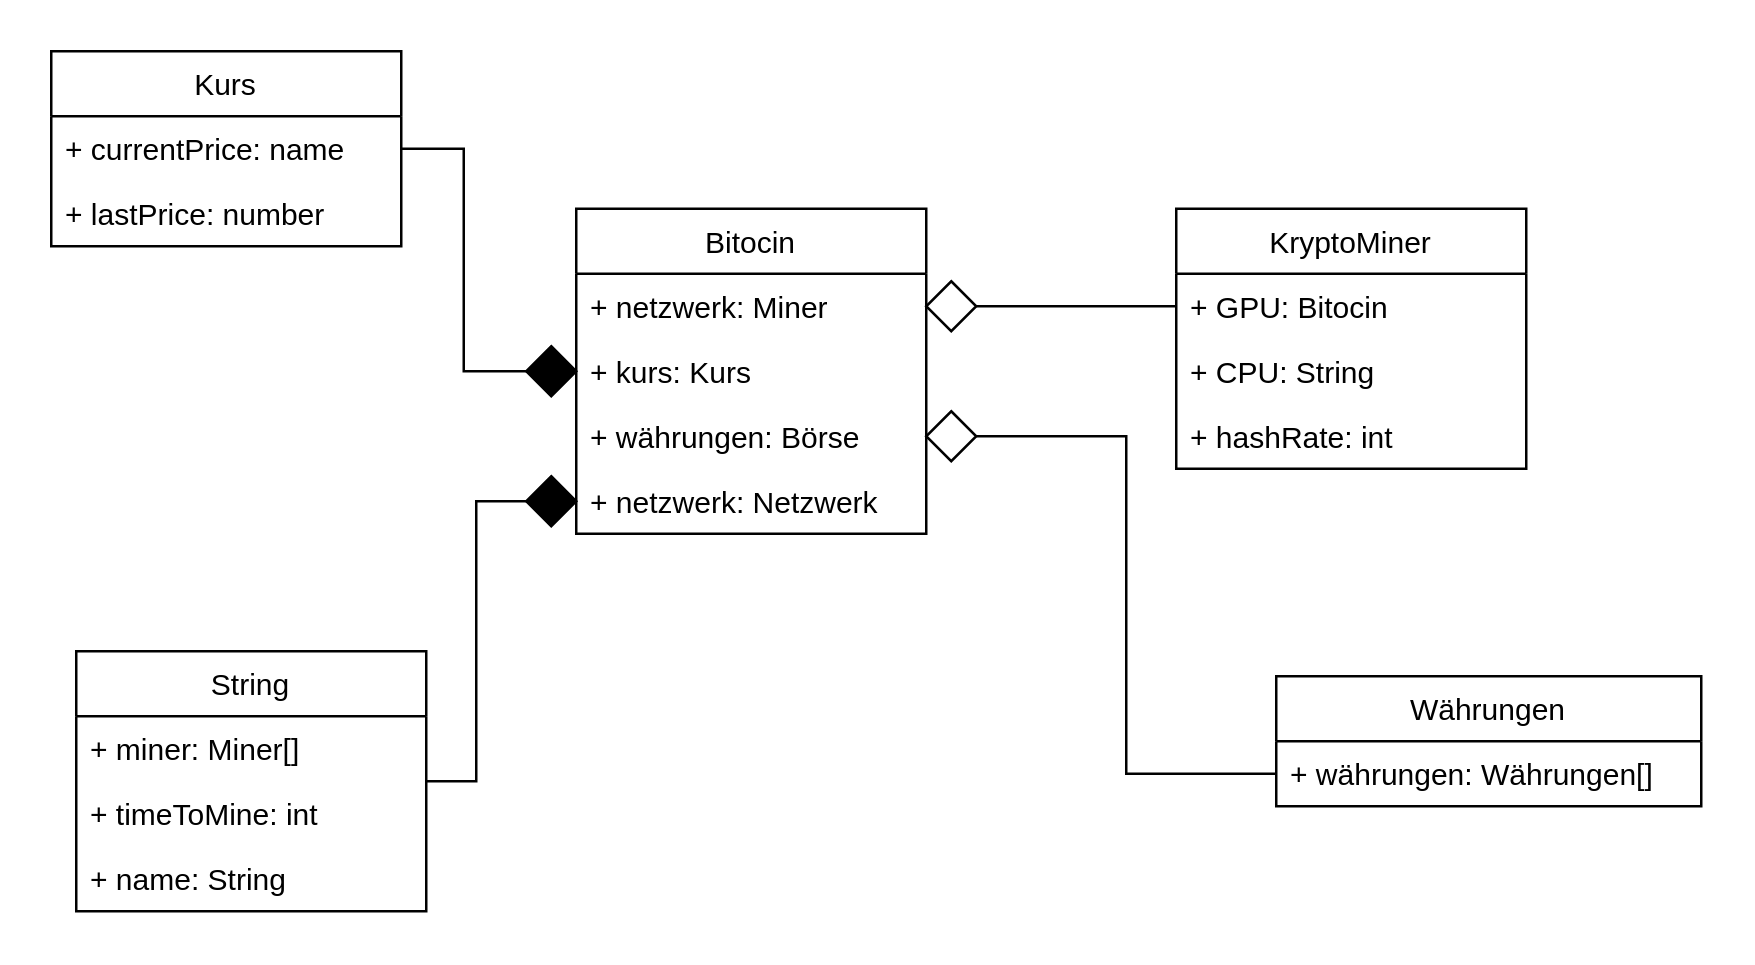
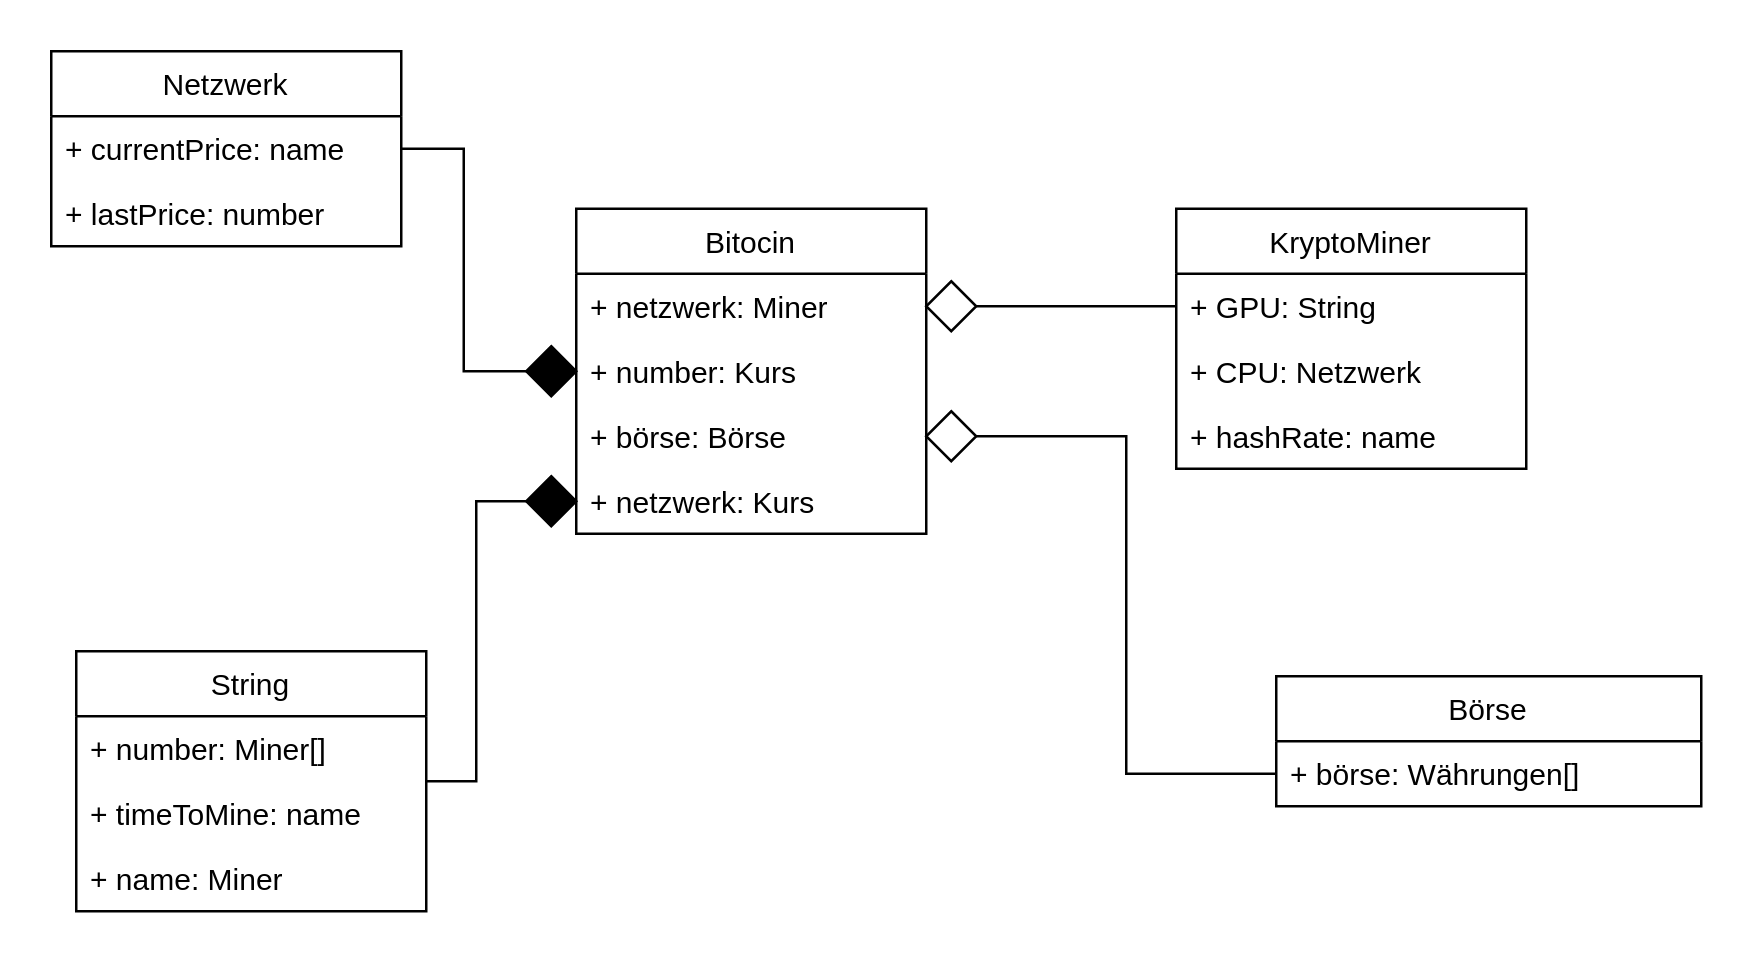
  <mxCell id="0" />
  <mxCell id="1" parent="0" />
  <mxCell id="2" value="KryptoMiner" style="swimlane;fontStyle=0;childLayout=stackLayout;horizontal=1;startSize=26;fillColor=none;horizontalStack=0;resizeParent=1;resizeParentMax=0;resizeLast=0;collapsible=1;marginBottom=0;" vertex="1" parent="1"><mxGeometry x="470" y="83" width="140" height="104" as="geometry" /></mxCell>
- <mxCell id="3" value="+ GPU: Bitocin" style="text;strokeColor=none;fillColor=none;align=left;verticalAlign=top;spacingLeft=4;spacingRight=4;overflow=hidden;rotatable=0;points=[[0,0.5],[1,0.5]];portConstraint=eastwest;" vertex="1" parent="2"><mxGeometry y="26" width="140" height="26" as="geometry" /></mxCell>
- <mxCell id="4" value="+ CPU: String" style="text;strokeColor=none;fillColor=none;align=left;verticalAlign=top;spacingLeft=4;spacingRight=4;overflow=hidden;rotatable=0;points=[[0,0.5],[1,0.5]];portConstraint=eastwest;" vertex="1" parent="2"><mxGeometry y="52" width="140" height="26" as="geometry" /></mxCell>
- <mxCell id="5" value="+ hashRate: int" style="text;strokeColor=none;fillColor=none;align=left;verticalAlign=top;spacingLeft=4;spacingRight=4;overflow=hidden;rotatable=0;points=[[0,0.5],[1,0.5]];portConstraint=eastwest;" vertex="1" parent="2"><mxGeometry y="78" width="140" height="26" as="geometry" /></mxCell>
+ <mxCell id="3" value="+ GPU: String" style="text;strokeColor=none;fillColor=none;align=left;verticalAlign=top;spacingLeft=4;spacingRight=4;overflow=hidden;rotatable=0;points=[[0,0.5],[1,0.5]];portConstraint=eastwest;" vertex="1" parent="2"><mxGeometry y="26" width="140" height="26" as="geometry" /></mxCell>
+ <mxCell id="4" value="+ CPU: Netzwerk" style="text;strokeColor=none;fillColor=none;align=left;verticalAlign=top;spacingLeft=4;spacingRight=4;overflow=hidden;rotatable=0;points=[[0,0.5],[1,0.5]];portConstraint=eastwest;" vertex="1" parent="2"><mxGeometry y="52" width="140" height="26" as="geometry" /></mxCell>
+ <mxCell id="5" value="+ hashRate: name" style="text;strokeColor=none;fillColor=none;align=left;verticalAlign=top;spacingLeft=4;spacingRight=4;overflow=hidden;rotatable=0;points=[[0,0.5],[1,0.5]];portConstraint=eastwest;" vertex="1" parent="2"><mxGeometry y="78" width="140" height="26" as="geometry" /></mxCell>
  <mxCell id="6" value="Bitocin" style="swimlane;fontStyle=0;childLayout=stackLayout;horizontal=1;startSize=26;fillColor=none;horizontalStack=0;resizeParent=1;resizeParentMax=0;resizeLast=0;collapsible=1;marginBottom=0;" vertex="1" parent="1"><mxGeometry x="230" y="83" width="140" height="130" as="geometry" /></mxCell>
  <mxCell id="7" value="+ netzwerk: Miner" style="text;strokeColor=none;fillColor=none;align=left;verticalAlign=top;spacingLeft=4;spacingRight=4;overflow=hidden;rotatable=0;points=[[0,0.5],[1,0.5]];portConstraint=eastwest;" vertex="1" parent="6"><mxGeometry y="26" width="140" height="26" as="geometry" /></mxCell>
- <mxCell id="8" value="+ kurs: Kurs" style="text;strokeColor=none;fillColor=none;align=left;verticalAlign=top;spacingLeft=4;spacingRight=4;overflow=hidden;rotatable=0;points=[[0,0.5],[1,0.5]];portConstraint=eastwest;" vertex="1" parent="6"><mxGeometry y="52" width="140" height="26" as="geometry" /></mxCell>
- <mxCell id="9" value="+ währungen: Börse" style="text;strokeColor=none;fillColor=none;align=left;verticalAlign=top;spacingLeft=4;spacingRight=4;overflow=hidden;rotatable=0;points=[[0,0.5],[1,0.5]];portConstraint=eastwest;" vertex="1" parent="6"><mxGeometry y="78" width="140" height="26" as="geometry" /></mxCell>
- <mxCell id="10" value="+ netzwerk: Netzwerk" style="text;strokeColor=none;fillColor=none;align=left;verticalAlign=top;spacingLeft=4;spacingRight=4;overflow=hidden;rotatable=0;points=[[0,0.5],[1,0.5]];portConstraint=eastwest;" vertex="1" parent="6"><mxGeometry y="104" width="140" height="26" as="geometry" /></mxCell>
+ <mxCell id="8" value="+ number: Kurs" style="text;strokeColor=none;fillColor=none;align=left;verticalAlign=top;spacingLeft=4;spacingRight=4;overflow=hidden;rotatable=0;points=[[0,0.5],[1,0.5]];portConstraint=eastwest;" vertex="1" parent="6"><mxGeometry y="52" width="140" height="26" as="geometry" /></mxCell>
+ <mxCell id="9" value="+ börse: Börse" style="text;strokeColor=none;fillColor=none;align=left;verticalAlign=top;spacingLeft=4;spacingRight=4;overflow=hidden;rotatable=0;points=[[0,0.5],[1,0.5]];portConstraint=eastwest;" vertex="1" parent="6"><mxGeometry y="78" width="140" height="26" as="geometry" /></mxCell>
+ <mxCell id="10" value="+ netzwerk: Kurs" style="text;strokeColor=none;fillColor=none;align=left;verticalAlign=top;spacingLeft=4;spacingRight=4;overflow=hidden;rotatable=0;points=[[0,0.5],[1,0.5]];portConstraint=eastwest;" vertex="1" parent="6"><mxGeometry y="104" width="140" height="26" as="geometry" /></mxCell>
  <mxCell id="11" value="" style="edgeStyle=orthogonalEdgeStyle;rounded=0;orthogonalLoop=1;jettySize=auto;html=1;entryX=1;entryY=0.5;entryDx=0;entryDy=0;startArrow=none;" edge="1" parent="1" source="12" target="7"><mxGeometry relative="1" as="geometry"><Array as="points"><mxPoint x="380" y="120" /><mxPoint x="390" y="120" /><mxPoint x="390" y="122" /></Array></mxGeometry></mxCell>
  <mxCell id="12" value="" style="rhombus;whiteSpace=wrap;html=1;" vertex="1" parent="1"><mxGeometry x="370" y="112" width="20" height="20" as="geometry" /></mxCell>
  <mxCell id="13" value="" style="edgeStyle=orthogonalEdgeStyle;rounded=0;orthogonalLoop=1;jettySize=auto;html=1;entryX=1;entryY=0.5;entryDx=0;entryDy=0;endArrow=none;" edge="1" parent="1" source="3" target="12"><mxGeometry relative="1" as="geometry"><mxPoint x="470" y="122" as="sourcePoint" /><mxPoint x="370" y="122" as="targetPoint" /></mxGeometry></mxCell>
  <mxCell id="14" style="edgeStyle=orthogonalEdgeStyle;rounded=0;orthogonalLoop=1;jettySize=auto;html=1;entryX=0;entryY=0.5;entryDx=0;entryDy=0;startArrow=none;" edge="1" parent="1" source="18" target="8"><mxGeometry relative="1" as="geometry"><Array as="points"><mxPoint x="220" y="140" /><mxPoint x="220" y="140" /></Array></mxGeometry></mxCell>
- <mxCell id="15" value="Kurs" style="swimlane;fontStyle=0;childLayout=stackLayout;horizontal=1;startSize=26;fillColor=none;horizontalStack=0;resizeParent=1;resizeParentMax=0;resizeLast=0;collapsible=1;marginBottom=0;" vertex="1" parent="1"><mxGeometry x="20" y="20" width="140" height="78" as="geometry" /></mxCell>
+ <mxCell id="15" value="Netzwerk" style="swimlane;fontStyle=0;childLayout=stackLayout;horizontal=1;startSize=26;fillColor=none;horizontalStack=0;resizeParent=1;resizeParentMax=0;resizeLast=0;collapsible=1;marginBottom=0;" vertex="1" parent="1"><mxGeometry x="20" y="20" width="140" height="78" as="geometry" /></mxCell>
  <mxCell id="16" value="+ currentPrice: name" style="text;strokeColor=none;fillColor=none;align=left;verticalAlign=top;spacingLeft=4;spacingRight=4;overflow=hidden;rotatable=0;points=[[0,0.5],[1,0.5]];portConstraint=eastwest;" vertex="1" parent="15"><mxGeometry y="26" width="140" height="26" as="geometry" /></mxCell>
  <mxCell id="17" value="+ lastPrice: number" style="text;strokeColor=none;fillColor=none;align=left;verticalAlign=top;spacingLeft=4;spacingRight=4;overflow=hidden;rotatable=0;points=[[0,0.5],[1,0.5]];portConstraint=eastwest;" vertex="1" parent="15"><mxGeometry y="52" width="140" height="26" as="geometry" /></mxCell>
  <mxCell id="18" value="" style="rhombus;whiteSpace=wrap;html=1;fillColor=#000000;" vertex="1" parent="1"><mxGeometry x="210" y="138" width="20" height="20" as="geometry" /></mxCell>
  <mxCell id="19" value="" style="edgeStyle=orthogonalEdgeStyle;rounded=0;orthogonalLoop=1;jettySize=auto;html=1;entryX=0;entryY=0.5;entryDx=0;entryDy=0;endArrow=none;" edge="1" parent="1" source="15" target="18"><mxGeometry relative="1" as="geometry"><mxPoint x="30" y="118" as="sourcePoint" /><mxPoint x="230" y="148" as="targetPoint" /></mxGeometry></mxCell>
- <mxCell id="20" value="Währungen" style="swimlane;fontStyle=0;childLayout=stackLayout;horizontal=1;startSize=26;fillColor=none;horizontalStack=0;resizeParent=1;resizeParentMax=0;resizeLast=0;collapsible=1;marginBottom=0;" vertex="1" parent="1"><mxGeometry x="510" y="270" width="170" height="52" as="geometry" /></mxCell>
- <mxCell id="21" value="+ währungen: Währungen[]" style="text;strokeColor=none;fillColor=none;align=left;verticalAlign=top;spacingLeft=4;spacingRight=4;overflow=hidden;rotatable=0;points=[[0,0.5],[1,0.5]];portConstraint=eastwest;" vertex="1" parent="20"><mxGeometry y="26" width="170" height="26" as="geometry" /></mxCell>
+ <mxCell id="20" value="Börse" style="swimlane;fontStyle=0;childLayout=stackLayout;horizontal=1;startSize=26;fillColor=none;horizontalStack=0;resizeParent=1;resizeParentMax=0;resizeLast=0;collapsible=1;marginBottom=0;" vertex="1" parent="1"><mxGeometry x="510" y="270" width="170" height="52" as="geometry" /></mxCell>
+ <mxCell id="21" value="+ börse: Währungen[]" style="text;strokeColor=none;fillColor=none;align=left;verticalAlign=top;spacingLeft=4;spacingRight=4;overflow=hidden;rotatable=0;points=[[0,0.5],[1,0.5]];portConstraint=eastwest;" vertex="1" parent="20"><mxGeometry y="26" width="170" height="26" as="geometry" /></mxCell>
  <mxCell id="22" style="edgeStyle=orthogonalEdgeStyle;rounded=0;orthogonalLoop=1;jettySize=auto;html=1;entryX=1;entryY=0.5;entryDx=0;entryDy=0;startArrow=none;" edge="1" parent="1" source="23" target="9"><mxGeometry relative="1" as="geometry"><Array as="points"><mxPoint x="380" y="174" /></Array></mxGeometry></mxCell>
  <mxCell id="23" value="" style="rhombus;whiteSpace=wrap;html=1;" vertex="1" parent="1"><mxGeometry x="370" y="164" width="20" height="20" as="geometry" /></mxCell>
  <mxCell id="24" value="" style="edgeStyle=orthogonalEdgeStyle;rounded=0;orthogonalLoop=1;jettySize=auto;html=1;entryX=1;entryY=0.5;entryDx=0;entryDy=0;endArrow=none;" edge="1" parent="1" source="21" target="23"><mxGeometry relative="1" as="geometry"><mxPoint x="510" y="309.048" as="sourcePoint" /><mxPoint x="370" y="174" as="targetPoint" /></mxGeometry></mxCell>
  <mxCell id="25" style="edgeStyle=orthogonalEdgeStyle;rounded=0;orthogonalLoop=1;jettySize=auto;html=1;entryX=0.5;entryY=0;entryDx=0;entryDy=0;startArrow=none;" edge="1" parent="1" source="30" target="30"><mxGeometry relative="1" as="geometry"><Array as="points"><mxPoint x="220" y="210" /><mxPoint x="220" y="210" /></Array></mxGeometry></mxCell>
  <mxCell id="26" value="String" style="swimlane;fontStyle=0;childLayout=stackLayout;horizontal=1;startSize=26;fillColor=none;horizontalStack=0;resizeParent=1;resizeParentMax=0;resizeLast=0;collapsible=1;marginBottom=0;" vertex="1" parent="1"><mxGeometry x="30" y="260" width="140" height="104" as="geometry" /></mxCell>
- <mxCell id="27" value="+ miner: Miner[]" style="text;strokeColor=none;fillColor=none;align=left;verticalAlign=top;spacingLeft=4;spacingRight=4;overflow=hidden;rotatable=0;points=[[0,0.5],[1,0.5]];portConstraint=eastwest;" vertex="1" parent="26"><mxGeometry y="26" width="140" height="26" as="geometry" /></mxCell>
- <mxCell id="28" value="+ timeToMine: int" style="text;strokeColor=none;fillColor=none;align=left;verticalAlign=top;spacingLeft=4;spacingRight=4;overflow=hidden;rotatable=0;points=[[0,0.5],[1,0.5]];portConstraint=eastwest;" vertex="1" parent="26"><mxGeometry y="52" width="140" height="26" as="geometry" /></mxCell>
- <mxCell id="29" value="+ name: String" style="text;strokeColor=none;fillColor=none;align=left;verticalAlign=top;spacingLeft=4;spacingRight=4;overflow=hidden;rotatable=0;points=[[0,0.5],[1,0.5]];portConstraint=eastwest;" vertex="1" parent="26"><mxGeometry y="78" width="140" height="26" as="geometry" /></mxCell>
+ <mxCell id="27" value="+ number: Miner[]" style="text;strokeColor=none;fillColor=none;align=left;verticalAlign=top;spacingLeft=4;spacingRight=4;overflow=hidden;rotatable=0;points=[[0,0.5],[1,0.5]];portConstraint=eastwest;" vertex="1" parent="26"><mxGeometry y="26" width="140" height="26" as="geometry" /></mxCell>
+ <mxCell id="28" value="+ timeToMine: name" style="text;strokeColor=none;fillColor=none;align=left;verticalAlign=top;spacingLeft=4;spacingRight=4;overflow=hidden;rotatable=0;points=[[0,0.5],[1,0.5]];portConstraint=eastwest;" vertex="1" parent="26"><mxGeometry y="52" width="140" height="26" as="geometry" /></mxCell>
+ <mxCell id="29" value="+ name: Miner" style="text;strokeColor=none;fillColor=none;align=left;verticalAlign=top;spacingLeft=4;spacingRight=4;overflow=hidden;rotatable=0;points=[[0,0.5],[1,0.5]];portConstraint=eastwest;" vertex="1" parent="26"><mxGeometry y="78" width="140" height="26" as="geometry" /></mxCell>
  <mxCell id="30" value="" style="rhombus;whiteSpace=wrap;html=1;fillColor=#000000;" vertex="1" parent="1"><mxGeometry x="210" y="190" width="20" height="20" as="geometry" /></mxCell>
  <mxCell id="31" value="" style="edgeStyle=orthogonalEdgeStyle;rounded=0;orthogonalLoop=1;jettySize=auto;html=1;entryX=0;entryY=0.5;entryDx=0;entryDy=0;endArrow=none;" edge="1" parent="1" source="26" target="30"><mxGeometry relative="1" as="geometry"><mxPoint x="100" y="260" as="sourcePoint" /><mxPoint x="230" y="200" as="targetPoint" /></mxGeometry></mxCell>
